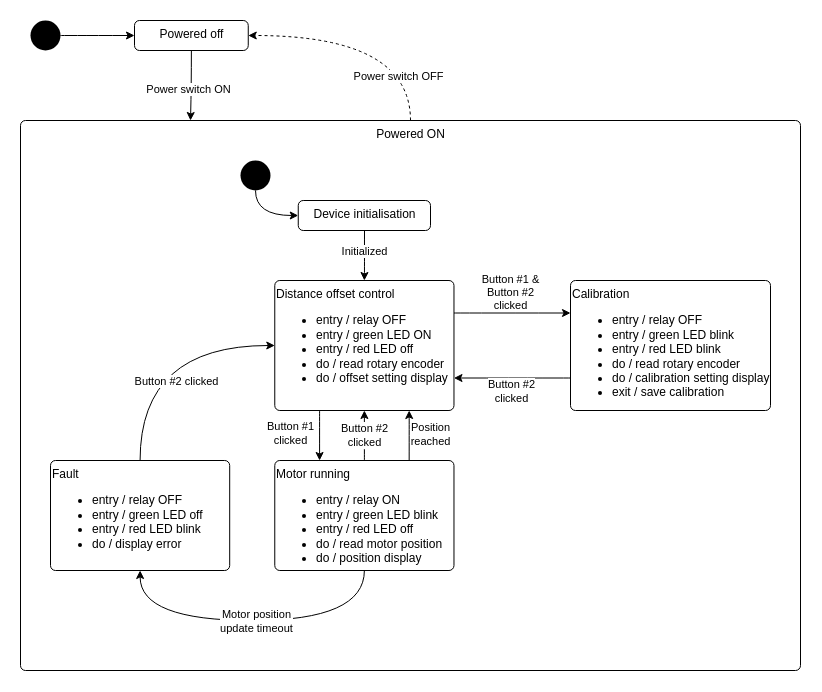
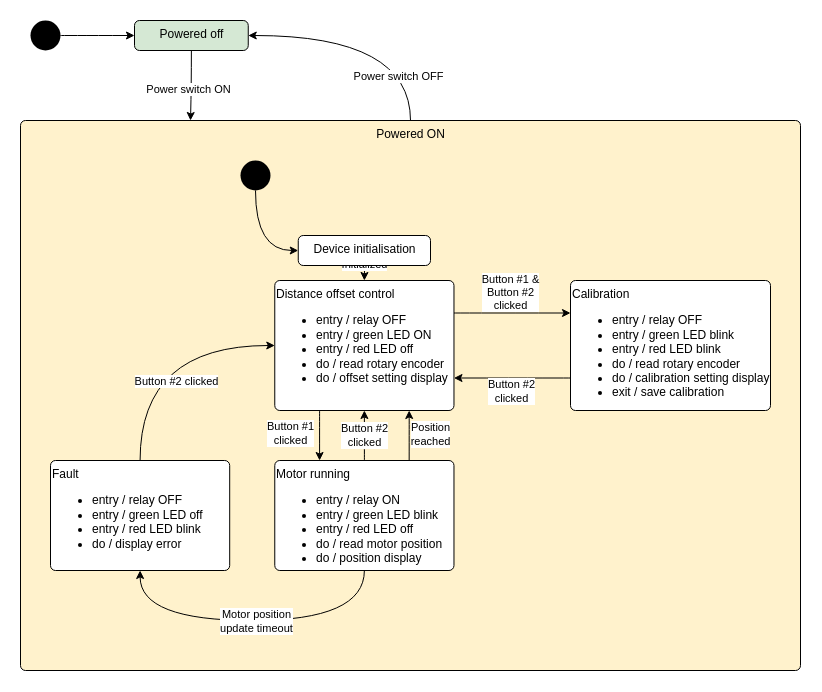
  <mxCell id="0" />
  <mxCell id="1" parent="0" />
  <mxCell id="2" style="edgeStyle=orthogonalEdgeStyle;curved=1;rounded=0;orthogonalLoop=1;jettySize=auto;html=1;exitX=0.5;exitY=1;exitDx=0;exitDy=0;startArrow=none;startFill=0;endArrow=classic;endFill=1;" edge="1" parent="1" source="4"><mxGeometry relative="1" as="geometry"><mxPoint x="190" y="120" as="targetPoint" /></mxGeometry></mxCell>
  <mxCell id="3" value="Power switch ON" style="edgeLabel;html=1;align=center;verticalAlign=middle;resizable=0;points=[];" vertex="1" connectable="0" parent="2"><mxGeometry x="0.129" y="-3" relative="1" as="geometry"><mxPoint y="-1" as="offset" /></mxGeometry></mxCell>
- <mxCell id="4" value="Powered off" style="html=1;align=center;verticalAlign=top;rounded=1;absoluteArcSize=1;arcSize=10;dashed=0;" vertex="1" parent="1"><mxGeometry x="134" y="20" width="113.75" height="30" as="geometry" /></mxCell>
+ <mxCell id="4" value="Powered off" style="html=1;align=center;verticalAlign=top;rounded=1;absoluteArcSize=1;arcSize=10;dashed=0;fillColor=#d5e8d4;" vertex="1" parent="1"><mxGeometry x="134" y="20" width="113.75" height="30" as="geometry" /></mxCell>
  <mxCell id="5" style="edgeStyle=orthogonalEdgeStyle;curved=1;rounded=0;orthogonalLoop=1;jettySize=auto;html=1;entryX=0;entryY=0.5;entryDx=0;entryDy=0;" edge="1" parent="1" source="6" target="4"><mxGeometry relative="1" as="geometry" /></mxCell>
  <mxCell id="6" value="" style="ellipse;fillColor=#000000;strokeColor=none;" vertex="1" parent="1"><mxGeometry x="30" y="20" width="30" height="30" as="geometry" /></mxCell>
- <mxCell id="7" style="edgeStyle=orthogonalEdgeStyle;curved=1;rounded=0;orthogonalLoop=1;jettySize=auto;html=1;entryX=1;entryY=0.5;entryDx=0;entryDy=0;startArrow=none;startFill=0;endArrow=classic;endFill=1;dashed=1;" edge="1" parent="1" source="9" target="4"><mxGeometry relative="1" as="geometry" /></mxCell>
+ <mxCell id="7" style="edgeStyle=orthogonalEdgeStyle;curved=1;rounded=0;orthogonalLoop=1;jettySize=auto;html=1;entryX=1;entryY=0.5;entryDx=0;entryDy=0;startArrow=none;startFill=0;endArrow=classic;endFill=1;" edge="1" parent="1" source="9" target="4"><mxGeometry relative="1" as="geometry" /></mxCell>
  <mxCell id="8" value="Power switch OFF" style="edgeLabel;html=1;align=center;verticalAlign=middle;resizable=0;points=[];" vertex="1" connectable="0" parent="7"><mxGeometry x="-0.198" y="11" relative="1" as="geometry"><mxPoint x="1" y="29" as="offset" /></mxGeometry></mxCell>
- <mxCell id="9" value="Powered ON" style="html=1;align=center;verticalAlign=top;rounded=1;absoluteArcSize=1;arcSize=10;dashed=0;" vertex="1" parent="1"><mxGeometry x="20" y="120" width="780" height="550" as="geometry" /></mxCell>
+ <mxCell id="9" value="Powered ON" style="html=1;align=center;verticalAlign=top;rounded=1;absoluteArcSize=1;arcSize=10;dashed=0;fillColor=#fff2cc;" vertex="1" parent="1"><mxGeometry x="20" y="120" width="780" height="550" as="geometry" /></mxCell>
  <mxCell id="10" style="edgeStyle=orthogonalEdgeStyle;curved=1;rounded=0;orthogonalLoop=1;jettySize=auto;html=1;exitX=0.5;exitY=1;exitDx=0;exitDy=0;entryX=0;entryY=0.5;entryDx=0;entryDy=0;startArrow=none;startFill=0;endArrow=classic;endFill=1;" edge="1" parent="1" source="11" target="19"><mxGeometry relative="1" as="geometry" /></mxCell>
  <mxCell id="11" value="" style="ellipse;fillColor=#000000;strokeColor=none;" vertex="1" parent="1"><mxGeometry x="240" y="160" width="30" height="30" as="geometry" /></mxCell>
  <mxCell id="12" style="edgeStyle=orthogonalEdgeStyle;curved=1;rounded=0;orthogonalLoop=1;jettySize=auto;html=1;exitX=0.25;exitY=1;exitDx=0;exitDy=0;entryX=0.25;entryY=0;entryDx=0;entryDy=0;startArrow=none;startFill=0;endArrow=classic;endFill=1;" edge="1" parent="1" source="16" target="26"><mxGeometry relative="1" as="geometry"><Array as="points"><mxPoint x="319" y="410" /><mxPoint x="319" y="410" /></Array></mxGeometry></mxCell>
  <mxCell id="13" value="Button #1&lt;br&gt;clicked" style="edgeLabel;html=1;align=center;verticalAlign=middle;resizable=0;points=[];" vertex="1" connectable="0" parent="12"><mxGeometry x="0.117" y="1" relative="1" as="geometry"><mxPoint x="-30.09" y="-6" as="offset" /></mxGeometry></mxCell>
  <mxCell id="14" style="edgeStyle=orthogonalEdgeStyle;curved=1;rounded=0;orthogonalLoop=1;jettySize=auto;html=1;exitX=1;exitY=0.25;exitDx=0;exitDy=0;entryX=0;entryY=0.25;entryDx=0;entryDy=0;startArrow=none;startFill=0;endArrow=classic;endFill=1;" edge="1" parent="1" source="16" target="32"><mxGeometry relative="1" as="geometry" /></mxCell>
  <mxCell id="15" value="Button #1 &amp;amp;&lt;br&gt;Button #2&lt;br&gt;clicked" style="edgeLabel;html=1;align=center;verticalAlign=middle;resizable=0;points=[];" vertex="1" connectable="0" parent="14"><mxGeometry x="0.216" y="3" relative="1" as="geometry"><mxPoint x="-15.47" y="-18.5" as="offset" /></mxGeometry></mxCell>
  <mxCell id="16" value="Distance offset control&lt;br&gt;&lt;ul&gt;&lt;li&gt;&lt;span&gt;entry / relay OFF&lt;/span&gt;&lt;/li&gt;&lt;li&gt;&lt;span&gt;entry / green LED ON&lt;/span&gt;&lt;/li&gt;&lt;li&gt;&lt;span&gt;entry / red LED off&lt;/span&gt;&lt;/li&gt;&lt;li&gt;&lt;span&gt;do / read rotary encoder&lt;/span&gt;&lt;/li&gt;&lt;li&gt;&lt;span&gt;do / offset setting display&lt;/span&gt;&lt;/li&gt;&lt;/ul&gt;" style="html=1;align=left;verticalAlign=top;rounded=1;absoluteArcSize=1;arcSize=10;dashed=0;" vertex="1" parent="1"><mxGeometry x="274.28" y="280" width="179.19" height="130" as="geometry" /></mxCell>
  <mxCell id="17" style="edgeStyle=orthogonalEdgeStyle;curved=1;rounded=0;orthogonalLoop=1;jettySize=auto;html=1;entryX=0.5;entryY=0;entryDx=0;entryDy=0;startArrow=none;startFill=0;endArrow=classic;endFill=1;" edge="1" parent="1" source="19" target="16"><mxGeometry relative="1" as="geometry"><Array as="points"><mxPoint x="364" y="270" /><mxPoint x="364" y="270" /></Array></mxGeometry></mxCell>
  <mxCell id="18" value="Initialized" style="edgeLabel;html=1;align=center;verticalAlign=middle;resizable=0;points=[];" vertex="1" connectable="0" parent="17"><mxGeometry x="0.231" y="2" relative="1" as="geometry"><mxPoint x="-2.12" y="-11" as="offset" /></mxGeometry></mxCell>
- <mxCell id="19" value="&lt;div&gt;&lt;span&gt;Device initialisation&lt;/span&gt;&lt;br&gt;&lt;/div&gt;&lt;div&gt;&lt;br&gt;&lt;/div&gt;" style="html=1;align=center;verticalAlign=top;rounded=1;absoluteArcSize=1;arcSize=10;dashed=0;" vertex="1" parent="1"><mxGeometry x="297.75" y="200" width="132.25" height="30" as="geometry" /></mxCell>
+ <mxCell id="19" value="&lt;div&gt;&lt;span&gt;Device initialisation&lt;/span&gt;&lt;br&gt;&lt;/div&gt;&lt;div&gt;&lt;br&gt;&lt;/div&gt;" style="html=1;align=center;verticalAlign=top;rounded=1;absoluteArcSize=1;arcSize=10;dashed=0;" vertex="1" parent="1"><mxGeometry x="297.75" y="235" width="132.25" height="30" as="geometry" /></mxCell>
  <mxCell id="20" style="edgeStyle=orthogonalEdgeStyle;curved=1;rounded=0;orthogonalLoop=1;jettySize=auto;html=1;exitX=0.75;exitY=0;exitDx=0;exitDy=0;entryX=0.75;entryY=1;entryDx=0;entryDy=0;startArrow=none;startFill=0;endArrow=classic;endFill=1;" edge="1" parent="1" source="26" target="16"><mxGeometry relative="1" as="geometry"><Array as="points"><mxPoint x="409" y="420" /><mxPoint x="409" y="420" /></Array></mxGeometry></mxCell>
  <mxCell id="21" value="Position&lt;br&gt;reached" style="edgeLabel;html=1;align=center;verticalAlign=middle;resizable=0;points=[];" vertex="1" connectable="0" parent="20"><mxGeometry x="0.142" y="1" relative="1" as="geometry"><mxPoint x="22.3" y="3.0" as="offset" /></mxGeometry></mxCell>
  <mxCell id="22" style="edgeStyle=orthogonalEdgeStyle;curved=1;rounded=0;orthogonalLoop=1;jettySize=auto;html=1;exitX=0.5;exitY=1;exitDx=0;exitDy=0;entryX=0.5;entryY=1;entryDx=0;entryDy=0;startArrow=none;startFill=0;endArrow=classic;endFill=1;" edge="1" parent="1" source="26" target="29"><mxGeometry relative="1" as="geometry"><Array as="points"><mxPoint x="364" y="620" /><mxPoint x="140" y="620" /></Array></mxGeometry></mxCell>
  <mxCell id="23" value="Motor position&lt;br&gt;update timeout" style="edgeLabel;html=1;align=center;verticalAlign=middle;resizable=0;points=[];" vertex="1" connectable="0" parent="22"><mxGeometry x="-0.229" y="-3" relative="1" as="geometry"><mxPoint x="-33.9" y="3" as="offset" /></mxGeometry></mxCell>
  <mxCell id="24" style="edgeStyle=orthogonalEdgeStyle;curved=1;rounded=0;orthogonalLoop=1;jettySize=auto;html=1;exitX=0.5;exitY=0;exitDx=0;exitDy=0;entryX=0.5;entryY=1;entryDx=0;entryDy=0;startArrow=none;startFill=0;endArrow=classic;endFill=1;" edge="1" parent="1" source="26" target="16"><mxGeometry relative="1" as="geometry"><Array as="points"><mxPoint x="364" y="410" /><mxPoint x="364" y="410" /></Array></mxGeometry></mxCell>
  <mxCell id="25" value="Button #2&lt;br&gt;clicked" style="edgeLabel;html=1;align=center;verticalAlign=middle;resizable=0;points=[];" vertex="1" connectable="0" parent="24"><mxGeometry x="-0.178" y="1" relative="1" as="geometry"><mxPoint x="0.99" y="-5" as="offset" /></mxGeometry></mxCell>
  <mxCell id="26" value="Motor running&lt;br&gt;&lt;ul&gt;&lt;li&gt;&lt;span&gt;entry / relay ON&lt;/span&gt;&lt;/li&gt;&lt;li&gt;&lt;span&gt;entry / green LED blink&lt;/span&gt;&lt;/li&gt;&lt;li&gt;&lt;span&gt;entry / red LED off&lt;/span&gt;&lt;/li&gt;&lt;li&gt;&lt;span&gt;do / read motor position&lt;/span&gt;&lt;/li&gt;&lt;li&gt;&lt;span&gt;do / position display&lt;/span&gt;&lt;/li&gt;&lt;/ul&gt;" style="html=1;align=left;verticalAlign=top;rounded=1;absoluteArcSize=1;arcSize=10;dashed=0;" vertex="1" parent="1"><mxGeometry x="274.28" y="460" width="179.19" height="110" as="geometry" /></mxCell>
  <mxCell id="27" style="edgeStyle=orthogonalEdgeStyle;curved=1;rounded=0;orthogonalLoop=1;jettySize=auto;html=1;entryX=0;entryY=0.5;entryDx=0;entryDy=0;startArrow=none;startFill=0;endArrow=classic;endFill=1;exitX=0.5;exitY=0;exitDx=0;exitDy=0;" edge="1" parent="1" source="29" target="16"><mxGeometry relative="1" as="geometry"><mxPoint x="133.995" y="427.5" as="sourcePoint" /><mxPoint x="268.68" y="330" as="targetPoint" /><Array as="points"><mxPoint x="140" y="345" /></Array></mxGeometry></mxCell>
  <mxCell id="28" value="Button #2 clicked" style="edgeLabel;html=1;align=center;verticalAlign=middle;resizable=0;points=[];" vertex="1" connectable="0" parent="27"><mxGeometry x="-0.034" y="4" relative="1" as="geometry"><mxPoint x="30.4" y="39" as="offset" /></mxGeometry></mxCell>
  <mxCell id="29" value="Fault&lt;br&gt;&lt;ul&gt;&lt;li&gt;&lt;span&gt;entry / relay OFF&lt;/span&gt;&lt;/li&gt;&lt;li&gt;&lt;span&gt;entry / green LED off&lt;/span&gt;&lt;/li&gt;&lt;li&gt;&lt;span&gt;entry / red LED blink&lt;/span&gt;&lt;/li&gt;&lt;li&gt;&lt;span&gt;do / display error&lt;/span&gt;&lt;/li&gt;&lt;/ul&gt;" style="html=1;align=left;verticalAlign=top;rounded=1;absoluteArcSize=1;arcSize=10;dashed=0;" vertex="1" parent="1"><mxGeometry x="50" y="460" width="179.19" height="110" as="geometry" /></mxCell>
  <mxCell id="30" style="edgeStyle=orthogonalEdgeStyle;curved=1;rounded=0;orthogonalLoop=1;jettySize=auto;html=1;exitX=0;exitY=0.75;exitDx=0;exitDy=0;entryX=1;entryY=0.75;entryDx=0;entryDy=0;startArrow=none;startFill=0;endArrow=classic;endFill=1;" edge="1" parent="1" source="32" target="16"><mxGeometry relative="1" as="geometry" /></mxCell>
  <mxCell id="31" value="Button #2&lt;br&gt;clicked" style="edgeLabel;html=1;align=center;verticalAlign=middle;resizable=0;points=[];" vertex="1" connectable="0" parent="30"><mxGeometry x="-0.193" y="-1" relative="1" as="geometry"><mxPoint x="-13" y="13.5" as="offset" /></mxGeometry></mxCell>
  <mxCell id="32" value="Calibration&lt;br&gt;&lt;ul&gt;&lt;li&gt;&lt;span&gt;entry / relay OFF&lt;/span&gt;&lt;/li&gt;&lt;li&gt;&lt;span&gt;entry / green LED blink&lt;/span&gt;&lt;/li&gt;&lt;li&gt;&lt;span&gt;entry / red LED blink&lt;/span&gt;&lt;/li&gt;&lt;li&gt;&lt;span&gt;do / read rotary encoder&lt;/span&gt;&lt;/li&gt;&lt;li&gt;&lt;span&gt;do / calibration setting display&lt;/span&gt;&lt;/li&gt;&lt;li&gt;&lt;span&gt;exit / save calibration&lt;/span&gt;&lt;/li&gt;&lt;/ul&gt;" style="html=1;align=left;verticalAlign=top;rounded=1;absoluteArcSize=1;arcSize=10;dashed=0;" vertex="1" parent="1"><mxGeometry x="570" y="280" width="200" height="130" as="geometry" /></mxCell>
